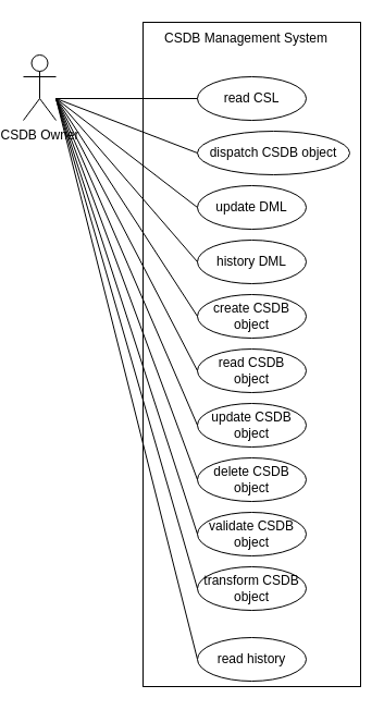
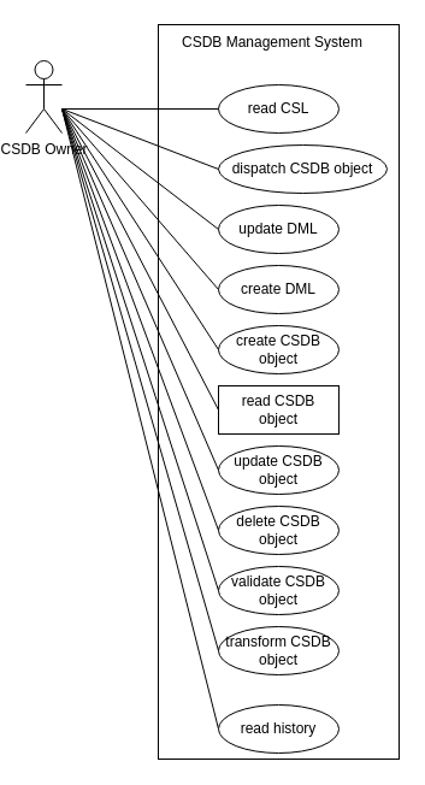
  <mxCell id="0" />
  <mxCell id="1" parent="0" />
  <mxCell id="2" value="" style="rounded=0;whiteSpace=wrap;html=1;fillColor=none;movable=1;resizable=1;rotatable=1;deletable=1;editable=1;locked=0;connectable=1;" vertex="1" parent="1"><mxGeometry x="130" y="20" width="200" height="610" as="geometry" /></mxCell>
  <mxCell id="3" value="CSDB Owner" style="shape=umlActor;verticalLabelPosition=bottom;verticalAlign=top;html=1;" vertex="1" parent="1"><mxGeometry x="20" y="50" width="30" height="60" as="geometry" /></mxCell>
  <mxCell id="4" value="create CSDB object" style="ellipse;whiteSpace=wrap;html=1;" vertex="1" parent="1"><mxGeometry x="180" y="270" width="100" height="40" as="geometry" /></mxCell>
  <mxCell id="5" value="CSDB Management System" style="text;html=1;align=center;verticalAlign=middle;whiteSpace=wrap;rounded=0;movable=1;resizable=1;rotatable=1;deletable=1;editable=1;locked=0;connectable=1;" vertex="1" parent="1"><mxGeometry x="140" y="20" width="170" height="30" as="geometry" /></mxCell>
- <mxCell id="6" value="read CSDB &lt;br&gt;object" style="ellipse;whiteSpace=wrap;html=1;" vertex="1" parent="1"><mxGeometry x="180" y="320" width="100" height="40" as="geometry" /></mxCell>
+ <mxCell id="6" value="read CSDB &lt;br&gt;object" style="whiteSpace=wrap;html=1;rounded=0;" vertex="1" parent="1"><mxGeometry x="180" y="320" width="100" height="40" as="geometry" /></mxCell>
  <mxCell id="7" value="update CSDB object" style="ellipse;whiteSpace=wrap;html=1;" vertex="1" parent="1"><mxGeometry x="180" y="370" width="100" height="40" as="geometry" /></mxCell>
  <mxCell id="8" value="delete CSDB &lt;br&gt;object" style="ellipse;whiteSpace=wrap;html=1;" vertex="1" parent="1"><mxGeometry x="180" y="420" width="100" height="40" as="geometry" /></mxCell>
  <mxCell id="9" value="validate CSDB &lt;br&gt;object" style="ellipse;whiteSpace=wrap;html=1;" vertex="1" parent="1"><mxGeometry x="180" y="470" width="100" height="40" as="geometry" /></mxCell>
  <mxCell id="10" value="transform CSDB &lt;br&gt;object" style="ellipse;whiteSpace=wrap;html=1;" vertex="1" parent="1"><mxGeometry x="180" y="520" width="100" height="40" as="geometry" /></mxCell>
  <mxCell id="11" value="" style="endArrow=none;html=1;rounded=0;elbow=vertical;entryX=0;entryY=0.5;entryDx=0;entryDy=0;" edge="1" parent="1" target="6"><mxGeometry width="50" height="50" relative="1" as="geometry"><mxPoint x="50" y="90" as="sourcePoint" /><mxPoint x="160" y="150" as="targetPoint" /></mxGeometry></mxCell>
  <mxCell id="12" value="" style="endArrow=none;html=1;rounded=0;elbow=vertical;entryX=0;entryY=0.5;entryDx=0;entryDy=0;" edge="1" parent="1" target="7"><mxGeometry width="50" height="50" relative="1" as="geometry"><mxPoint x="50" y="90" as="sourcePoint" /><mxPoint x="165" y="210" as="targetPoint" /></mxGeometry></mxCell>
  <mxCell id="13" value="" style="endArrow=none;html=1;rounded=0;elbow=vertical;entryX=0;entryY=0.5;entryDx=0;entryDy=0;" edge="1" parent="1" target="8"><mxGeometry width="50" height="50" relative="1" as="geometry"><mxPoint x="50" y="90" as="sourcePoint" /><mxPoint x="170" y="270" as="targetPoint" /></mxGeometry></mxCell>
  <mxCell id="14" value="" style="endArrow=none;html=1;rounded=0;elbow=vertical;entryX=0;entryY=0.5;entryDx=0;entryDy=0;" edge="1" parent="1" target="9"><mxGeometry width="50" height="50" relative="1" as="geometry"><mxPoint x="50" y="90" as="sourcePoint" /><mxPoint x="170" y="290" as="targetPoint" /></mxGeometry></mxCell>
  <mxCell id="15" value="" style="endArrow=none;html=1;rounded=0;elbow=vertical;entryX=0;entryY=0.5;entryDx=0;entryDy=0;" edge="1" parent="1" target="10"><mxGeometry width="50" height="50" relative="1" as="geometry"><mxPoint x="50" y="90" as="sourcePoint" /><mxPoint x="170" y="390" as="targetPoint" /></mxGeometry></mxCell>
  <mxCell id="16" value="" style="endArrow=none;html=1;rounded=0;elbow=vertical;entryX=0;entryY=0.5;entryDx=0;entryDy=0;" edge="1" parent="1" target="4"><mxGeometry width="50" height="50" relative="1" as="geometry"><mxPoint x="50" y="90" as="sourcePoint" /><mxPoint x="180" y="150" as="targetPoint" /></mxGeometry></mxCell>
  <mxCell id="17" style="edgeStyle=none;rounded=0;orthogonalLoop=1;jettySize=auto;html=1;elbow=vertical;exitX=0;exitY=0.5;exitDx=0;exitDy=0;endArrow=none;endFill=0;" edge="1" parent="1" source="18"><mxGeometry relative="1" as="geometry"><mxPoint x="50" y="90" as="targetPoint" /></mxGeometry></mxCell>
  <mxCell id="18" value="read history" style="ellipse;whiteSpace=wrap;html=1;" vertex="1" parent="1"><mxGeometry x="180" y="585" width="100" height="40" as="geometry" /></mxCell>
- <mxCell id="19" value="history DML" style="ellipse;whiteSpace=wrap;html=1;" vertex="1" parent="1"><mxGeometry x="180" y="220" width="100" height="40" as="geometry" /></mxCell>
+ <mxCell id="19" value="create DML" style="ellipse;whiteSpace=wrap;html=1;" vertex="1" parent="1"><mxGeometry x="180" y="220" width="100" height="40" as="geometry" /></mxCell>
  <mxCell id="20" value="" style="endArrow=none;html=1;rounded=0;elbow=vertical;entryX=0;entryY=0.5;entryDx=0;entryDy=0;" edge="1" parent="1" target="19"><mxGeometry width="50" height="50" relative="1" as="geometry"><mxPoint x="50" y="90" as="sourcePoint" /><mxPoint x="190" y="100" as="targetPoint" /></mxGeometry></mxCell>
  <mxCell id="21" value="update DML" style="ellipse;whiteSpace=wrap;html=1;" vertex="1" parent="1"><mxGeometry x="180" y="170" width="100" height="40" as="geometry" /></mxCell>
  <mxCell id="22" value="" style="endArrow=none;html=1;rounded=0;elbow=vertical;entryX=0;entryY=0.5;entryDx=0;entryDy=0;" edge="1" parent="1" target="21"><mxGeometry width="50" height="50" relative="1" as="geometry"><mxPoint x="50" y="90" as="sourcePoint" /><mxPoint x="200" y="230" as="targetPoint" /></mxGeometry></mxCell>
  <mxCell id="23" value="dispatch CSDB object" style="ellipse;whiteSpace=wrap;html=1;" vertex="1" parent="1"><mxGeometry x="180" y="120" width="140" height="40" as="geometry" /></mxCell>
  <mxCell id="24" value="" style="endArrow=none;html=1;rounded=0;elbow=vertical;entryX=0;entryY=0.5;entryDx=0;entryDy=0;" edge="1" parent="1" target="23"><mxGeometry width="50" height="50" relative="1" as="geometry"><mxPoint x="50" y="90" as="sourcePoint" /><mxPoint x="200" y="180" as="targetPoint" /></mxGeometry></mxCell>
  <mxCell id="25" value="read CSL" style="ellipse;whiteSpace=wrap;html=1;" vertex="1" parent="1"><mxGeometry x="180" y="70" width="100" height="40" as="geometry" /></mxCell>
  <mxCell id="26" value="" style="endArrow=none;html=1;rounded=0;elbow=vertical;entryX=0;entryY=0.5;entryDx=0;entryDy=0;" edge="1" parent="1" target="25"><mxGeometry width="50" height="50" relative="1" as="geometry"><mxPoint x="50" y="90" as="sourcePoint" /><mxPoint x="200" y="200" as="targetPoint" /></mxGeometry></mxCell>
